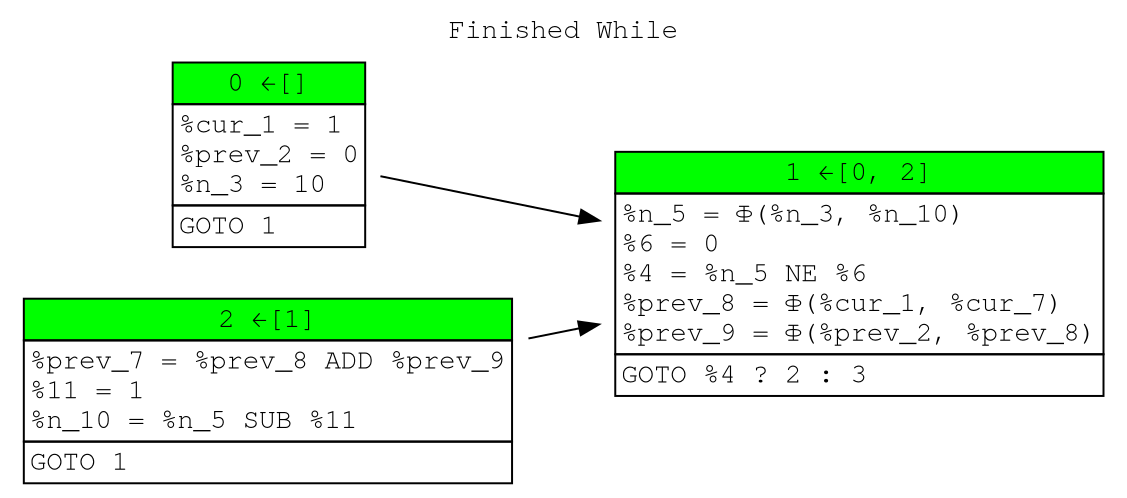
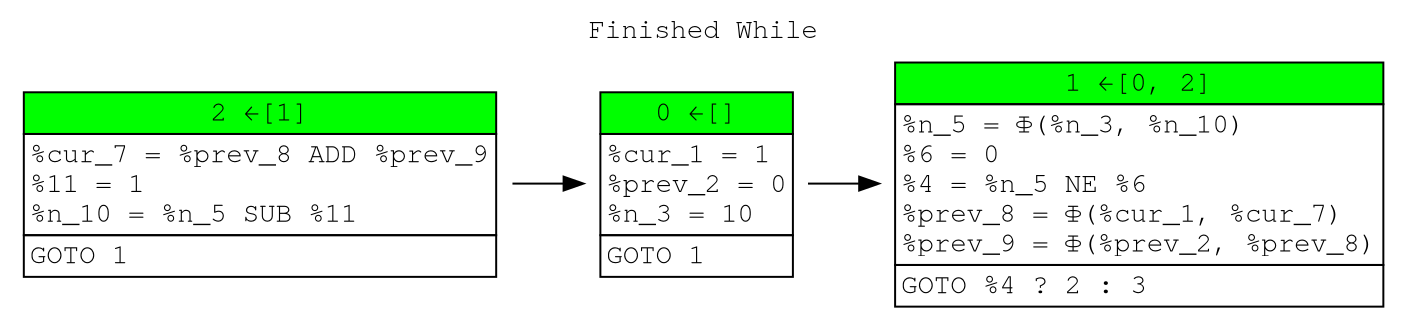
  digraph {
    fontname="Courier, monospace"
    label="Finished While"
    labelloc=t
    rankdir=LR
    node [fontname="Courier, monospace" shape=none]
    edge [fontname="Courier, monospace"]
    n1 [label=<<table border="0" cellborder="1" cellspacing="0"><tr><td bgcolor="green" align="center" colspan="1">0 ←[]</td></tr><tr><td align="left" balign="left">%cur_1 = 1<br/>%prev_2 = 0<br/>%n_3 = 10<br/></td></tr><tr><td align="left">GOTO 1</td></tr></table>>]
    n2 [label=<<table border="0" cellborder="1" cellspacing="0"><tr><td bgcolor="green" align="center" colspan="1">1 ←[0, 2]</td></tr><tr><td align="left" balign="left">%n_5 = Φ(%n_3, %n_10)<br/>%6 = 0<br/>%4 = %n_5 NE %6<br/>%prev_8 = Φ(%cur_1, %cur_7)<br/>%prev_9 = Φ(%prev_2, %prev_8)<br/></td></tr><tr><td align="left">GOTO %4 ? 2 : 3</td></tr></table>>]
-   n3 [label=<<table border="0" cellborder="1" cellspacing="0"><tr><td bgcolor="green" align="center" colspan="1">2 ←[1]</td></tr><tr><td align="left" balign="left">%prev_7 = %prev_8 ADD %prev_9<br/>%11 = 1<br/>%n_10 = %n_5 SUB %11<br/></td></tr><tr><td align="left">GOTO 1</td></tr></table>>]
+   n3 [label=<<table border="0" cellborder="1" cellspacing="0"><tr><td bgcolor="green" align="center" colspan="1">2 ←[1]</td></tr><tr><td align="left" balign="left">%cur_7 = %prev_8 ADD %prev_9<br/>%11 = 1<br/>%n_10 = %n_5 SUB %11<br/></td></tr><tr><td align="left">GOTO 1</td></tr></table>>]
    n1 -> n2
-   n3 -> n2
+   n3 -> n1
  }
